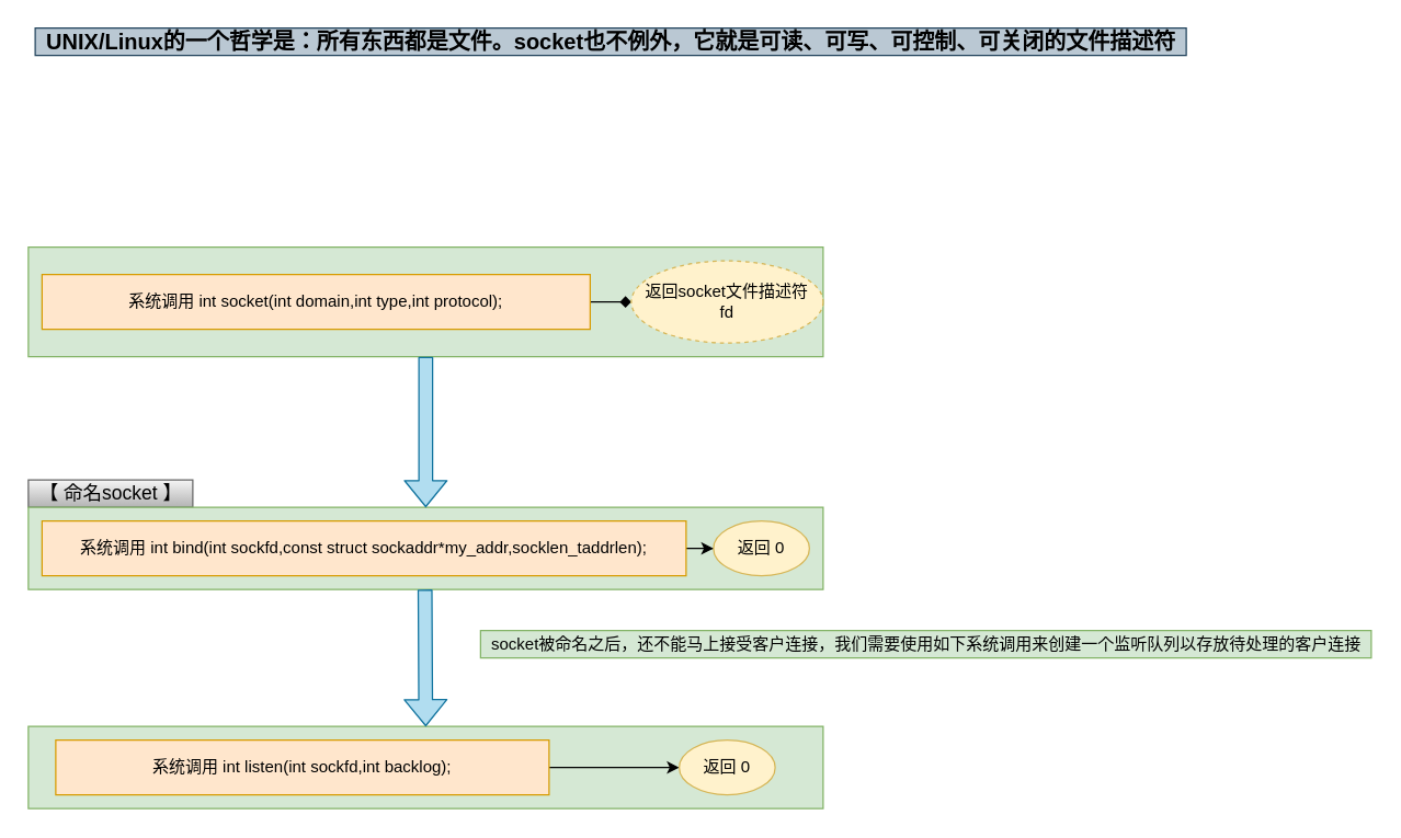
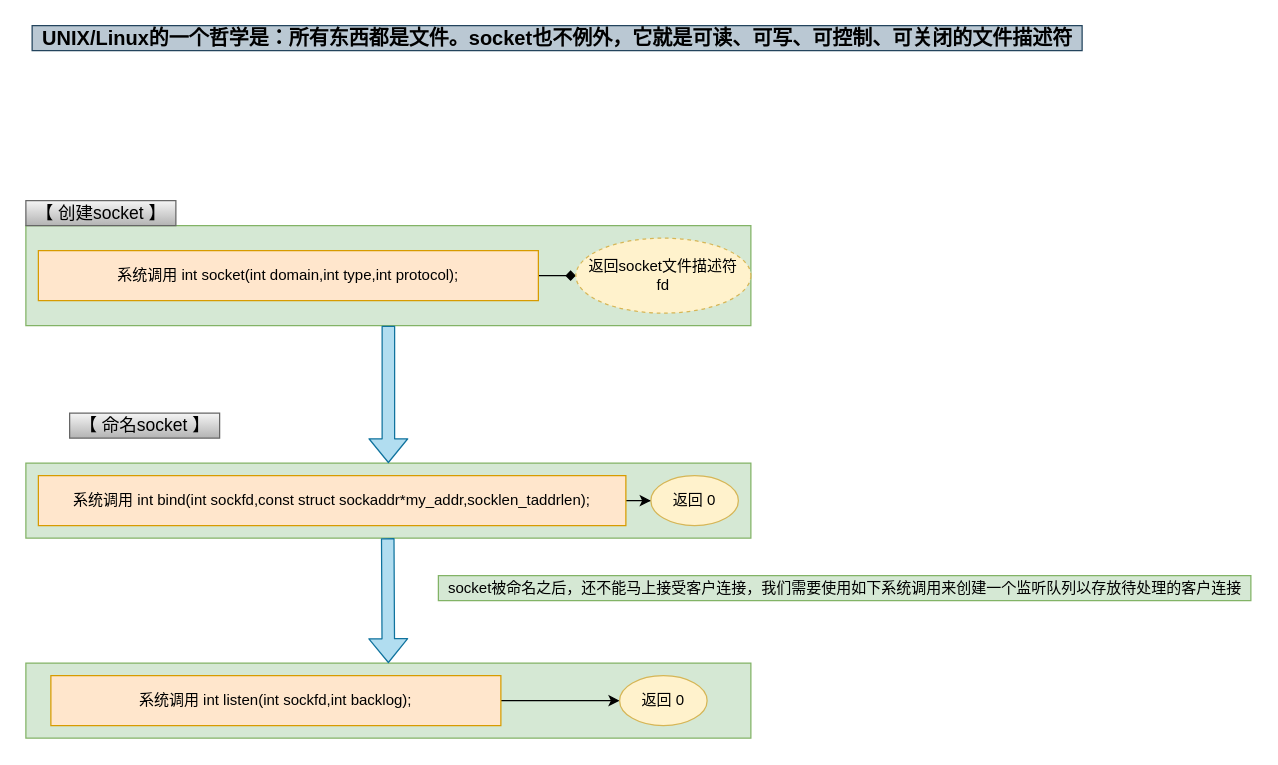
  <mxCell id="0" />
  <mxCell id="1" parent="0" />
  <mxCell id="2" value="" style="rounded=0;whiteSpace=wrap;html=1;fillColor=#d5e8d4;strokeColor=#82b366;" parent="1" vertex="1"><mxGeometry x="20" y="180" width="580" height="80" as="geometry" /></mxCell>
  <mxCell id="3" style="edgeStyle=orthogonalEdgeStyle;rounded=0;orthogonalLoop=1;jettySize=auto;html=1;entryX=0;entryY=0.5;entryDx=0;entryDy=0;endArrow=diamond;" parent="1" source="4" target="6" edge="1"><mxGeometry relative="1" as="geometry" /></mxCell>
  <mxCell id="4" value="系统调用&amp;nbsp;int socket(int domain,int type,int protocol);" style="rounded=0;whiteSpace=wrap;html=1;fillColor=#ffe6cc;strokeColor=#d79b00;" parent="1" vertex="1"><mxGeometry x="30" y="200" width="400" height="40" as="geometry" /></mxCell>
  <mxCell id="5" value="UNIX/Linux的一个哲学是：所有东西都是文件。socket也不例外，它就是可读、可写、可控制、可关闭的文件描述符" style="text;html=1;align=center;verticalAlign=middle;resizable=0;points=[];autosize=1;fillColor=#bac8d3;strokeColor=#23445d;fontSize=16;fontStyle=1" parent="1" vertex="1"><mxGeometry x="25" y="20" width="840" height="20" as="geometry" /></mxCell>
  <mxCell id="6" value="返回socket文件描述符&lt;br&gt;fd" style="ellipse;whiteSpace=wrap;html=1;fillColor=#fff2cc;strokeColor=#d6b656;dashed=1;" parent="1" vertex="1"><mxGeometry x="460" y="190" width="140" height="60" as="geometry" /></mxCell>
- <mxCell id="8" value="&lt;font style=&quot;font-size: 14px&quot;&gt;【 命名socket 】&lt;/font&gt;" style="text;html=1;align=center;verticalAlign=middle;resizable=0;points=[];autosize=1;strokeWidth=1;gradientColor=#b3b3b3;fillColor=#f5f5f5;strokeColor=#666666;" parent="1" vertex="1"><mxGeometry x="20" y="350" width="120" height="20" as="geometry" /></mxCell>
+ <mxCell id="7" value="&lt;font style=&quot;font-size: 14px&quot;&gt;【 创建socket 】&lt;/font&gt;" style="text;html=1;align=center;verticalAlign=middle;resizable=0;points=[];autosize=1;strokeWidth=1;gradientColor=#b3b3b3;fillColor=#f5f5f5;strokeColor=#666666;" parent="1" vertex="1"><mxGeometry x="20" y="160" width="120" height="20" as="geometry" /></mxCell>
+ <mxCell id="8" value="&lt;font style=&quot;font-size: 14px&quot;&gt;【 命名socket 】&lt;/font&gt;" style="text;html=1;align=center;verticalAlign=middle;resizable=0;points=[];autosize=1;strokeWidth=1;gradientColor=#b3b3b3;fillColor=#f5f5f5;strokeColor=#666666;" parent="1" vertex="1"><mxGeometry x="55" y="330" width="120" height="20" as="geometry" /></mxCell>
  <mxCell id="9" value="" style="rounded=0;whiteSpace=wrap;html=1;fillColor=#d5e8d4;strokeColor=#82b366;" parent="1" vertex="1"><mxGeometry x="20" y="370" width="580" height="60" as="geometry" /></mxCell>
  <mxCell id="10" style="edgeStyle=orthogonalEdgeStyle;rounded=0;orthogonalLoop=1;jettySize=auto;html=1;entryX=0;entryY=0.5;entryDx=0;entryDy=0;" parent="1" source="11" target="12" edge="1"><mxGeometry relative="1" as="geometry" /></mxCell>
  <mxCell id="11" value="系统调用&amp;nbsp;int bind(int sockfd,const struct sockaddr*my_addr,socklen_taddrlen);" style="rounded=0;whiteSpace=wrap;html=1;fillColor=#ffe6cc;strokeColor=#d79b00;" parent="1" vertex="1"><mxGeometry x="30" y="380" width="470" height="40" as="geometry" /></mxCell>
  <mxCell id="12" value="返回 0" style="ellipse;whiteSpace=wrap;html=1;fillColor=#fff2cc;strokeColor=#d6b656;" parent="1" vertex="1"><mxGeometry x="520" y="380" width="70" height="40" as="geometry" /></mxCell>
  <mxCell id="13" value="" style="shape=flexArrow;endArrow=classic;html=1;entryX=0.5;entryY=0;entryDx=0;entryDy=0;exitX=0.5;exitY=1;exitDx=0;exitDy=0;fillColor=#b1ddf0;strokeColor=#10739e;" parent="1" source="2" target="9" edge="1"><mxGeometry width="50" height="50" relative="1" as="geometry"><mxPoint x="550" y="420" as="sourcePoint" /><mxPoint x="600" y="370" as="targetPoint" /></mxGeometry></mxCell>
  <mxCell id="14" value="socket被命名之后，还不能马上接受客户连接，我们需要使用如下系统调用来创建一个监听队列以存放待处理的客户连接" style="text;html=1;align=center;verticalAlign=middle;resizable=0;points=[];autosize=1;fillColor=#d5e8d4;strokeColor=#82b366;" parent="1" vertex="1"><mxGeometry x="350" y="460" width="650" height="20" as="geometry" /></mxCell>
  <mxCell id="15" value="" style="rounded=0;whiteSpace=wrap;html=1;fillColor=#d5e8d4;strokeColor=#82b366;" parent="1" vertex="1"><mxGeometry x="20" y="530" width="580" height="60" as="geometry" /></mxCell>
  <mxCell id="16" style="edgeStyle=orthogonalEdgeStyle;rounded=0;orthogonalLoop=1;jettySize=auto;html=1;entryX=0;entryY=0.5;entryDx=0;entryDy=0;" parent="1" source="17" target="18" edge="1"><mxGeometry relative="1" as="geometry" /></mxCell>
  <mxCell id="17" value="系统调用&amp;nbsp;int listen(int sockfd,int backlog);" style="rounded=0;whiteSpace=wrap;html=1;fillColor=#ffe6cc;strokeColor=#d79b00;" parent="1" vertex="1"><mxGeometry x="40" y="540" width="360" height="40" as="geometry" /></mxCell>
  <mxCell id="18" value="返回 0" style="ellipse;whiteSpace=wrap;html=1;fillColor=#fff2cc;strokeColor=#d6b656;" parent="1" vertex="1"><mxGeometry x="495" y="540" width="70" height="40" as="geometry" /></mxCell>
  <mxCell id="19" value="" style="shape=flexArrow;endArrow=classic;html=1;exitX=0.5;exitY=1;exitDx=0;exitDy=0;fillColor=#b1ddf0;strokeColor=#10739e;" edge="1" parent="1"><mxGeometry width="50" height="50" relative="1" as="geometry"><mxPoint x="309.5" y="430" as="sourcePoint" /><mxPoint x="310" y="530" as="targetPoint" /></mxGeometry></mxCell>
